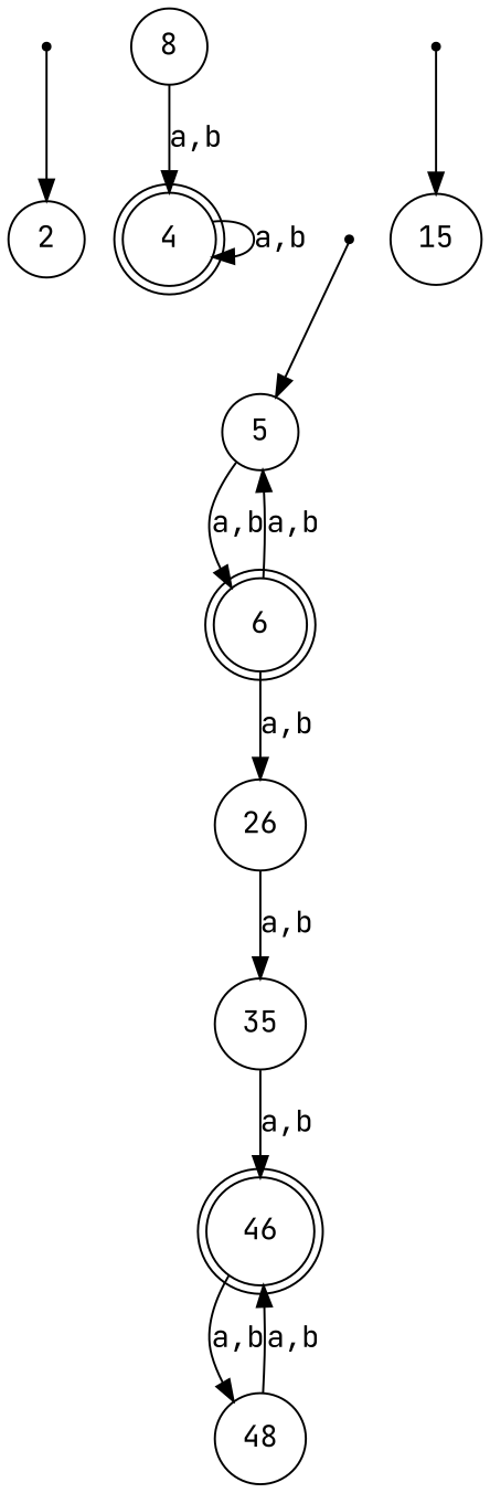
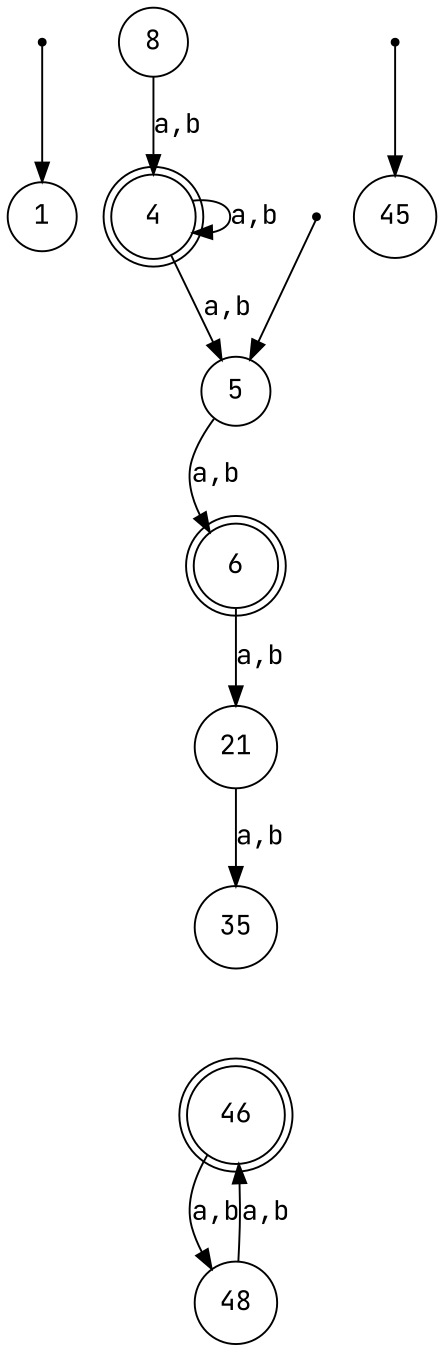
  digraph {
    fontname="JetBrains Mono"
    rankdir=TB
    node [fontname="JetBrains Mono" shape=circle]
    edge [fontname="JetBrains Mono"]
    0 [shape=point]
-   1 [label=2]
+   1
    n3 [label=8]
    4 [shape=doublecircle]
    00 [shape=point]
    5
    6 [shape=doublecircle]
    000 [shape=point]
-   15
-   26
+   15 [label=45]
+   26 [label=21]
    35
    46 [shape=doublecircle]
    n13 [label=48]
    subgraph sub_1 {
      0
      1
      n3
      4
    }
    subgraph sub_2 {
      00
      5
      6
    }
    subgraph sub_3 {
      000
      15
      26
      35
      46
      n13
    }
    0 -> 1
    n3 -> 4 [label="a,b"]
    4 -> 4 [label="a,b"]
    00 -> 5
    5 -> 6 [label="a,b"]
-   6 -> 5 [label="a,b"]
+   4 -> 5 [label="a,b"]
    6 -> 26 [label="a,b"]
    000 -> 15
    26 -> 35 [label="a,b"]
-   35 -> 46 [label="a,b"]
    46 -> n13 [label="a,b"]
    n13 -> 46 [label="a,b"]
  }
